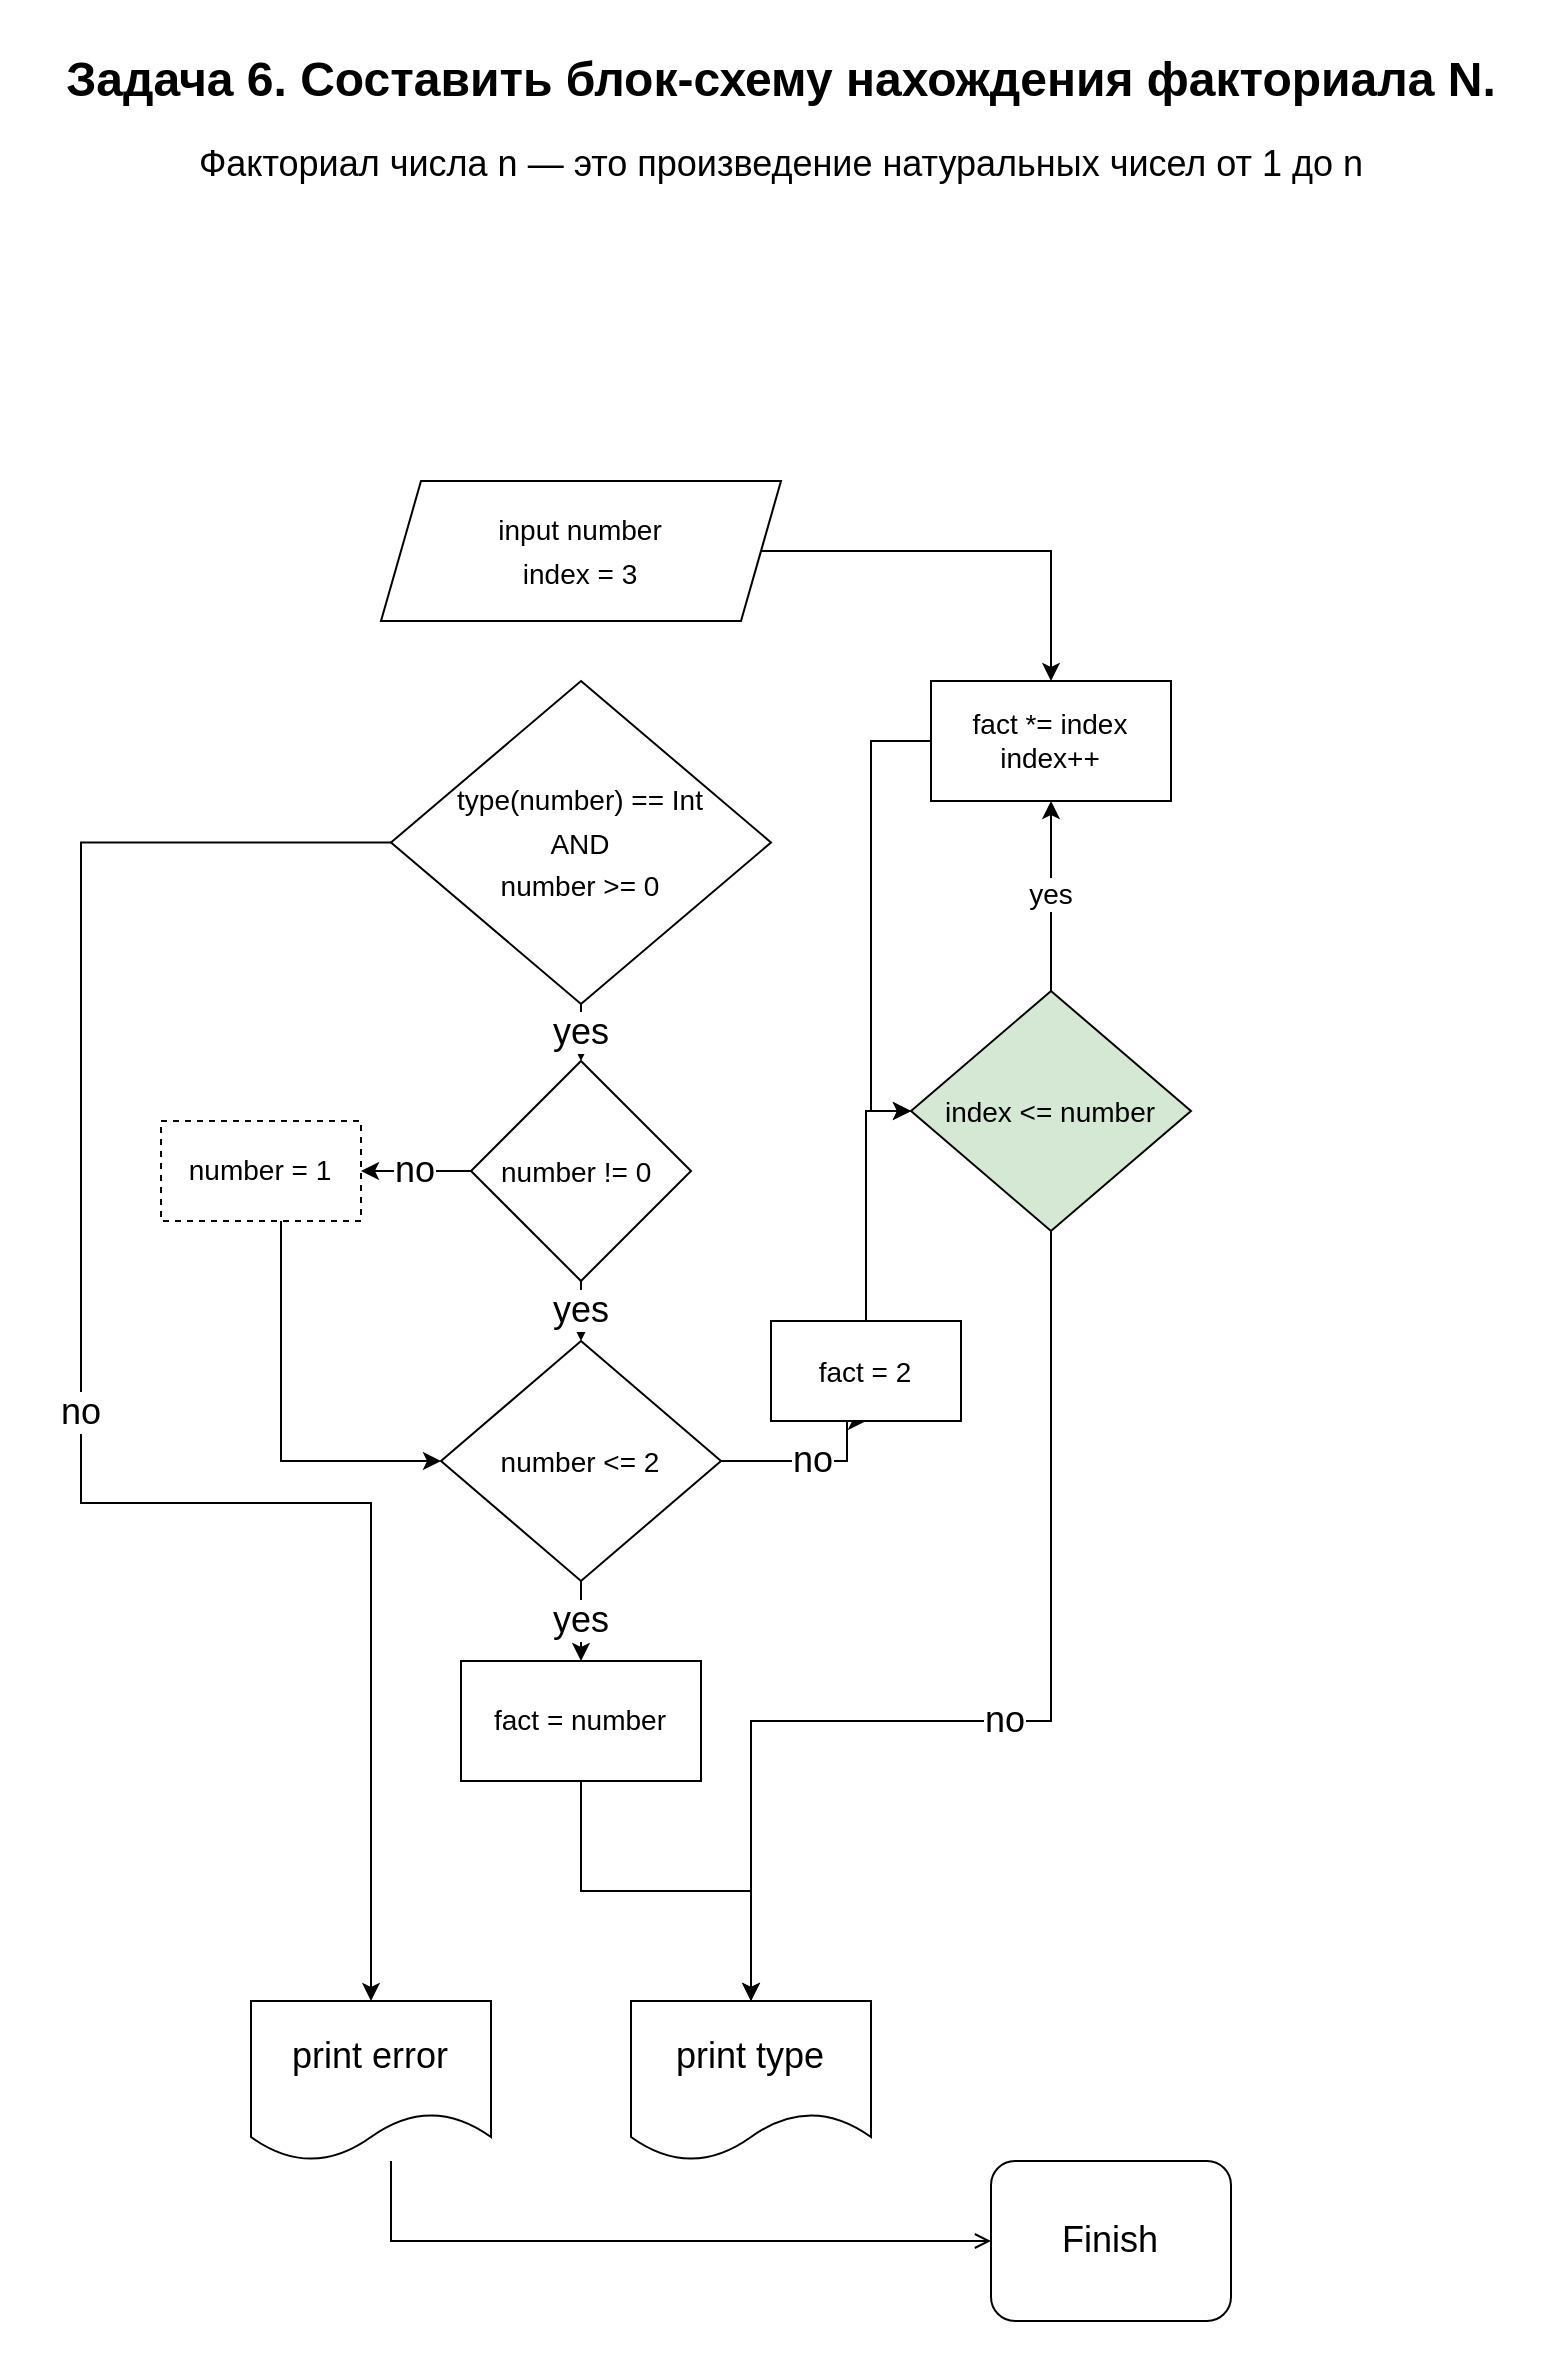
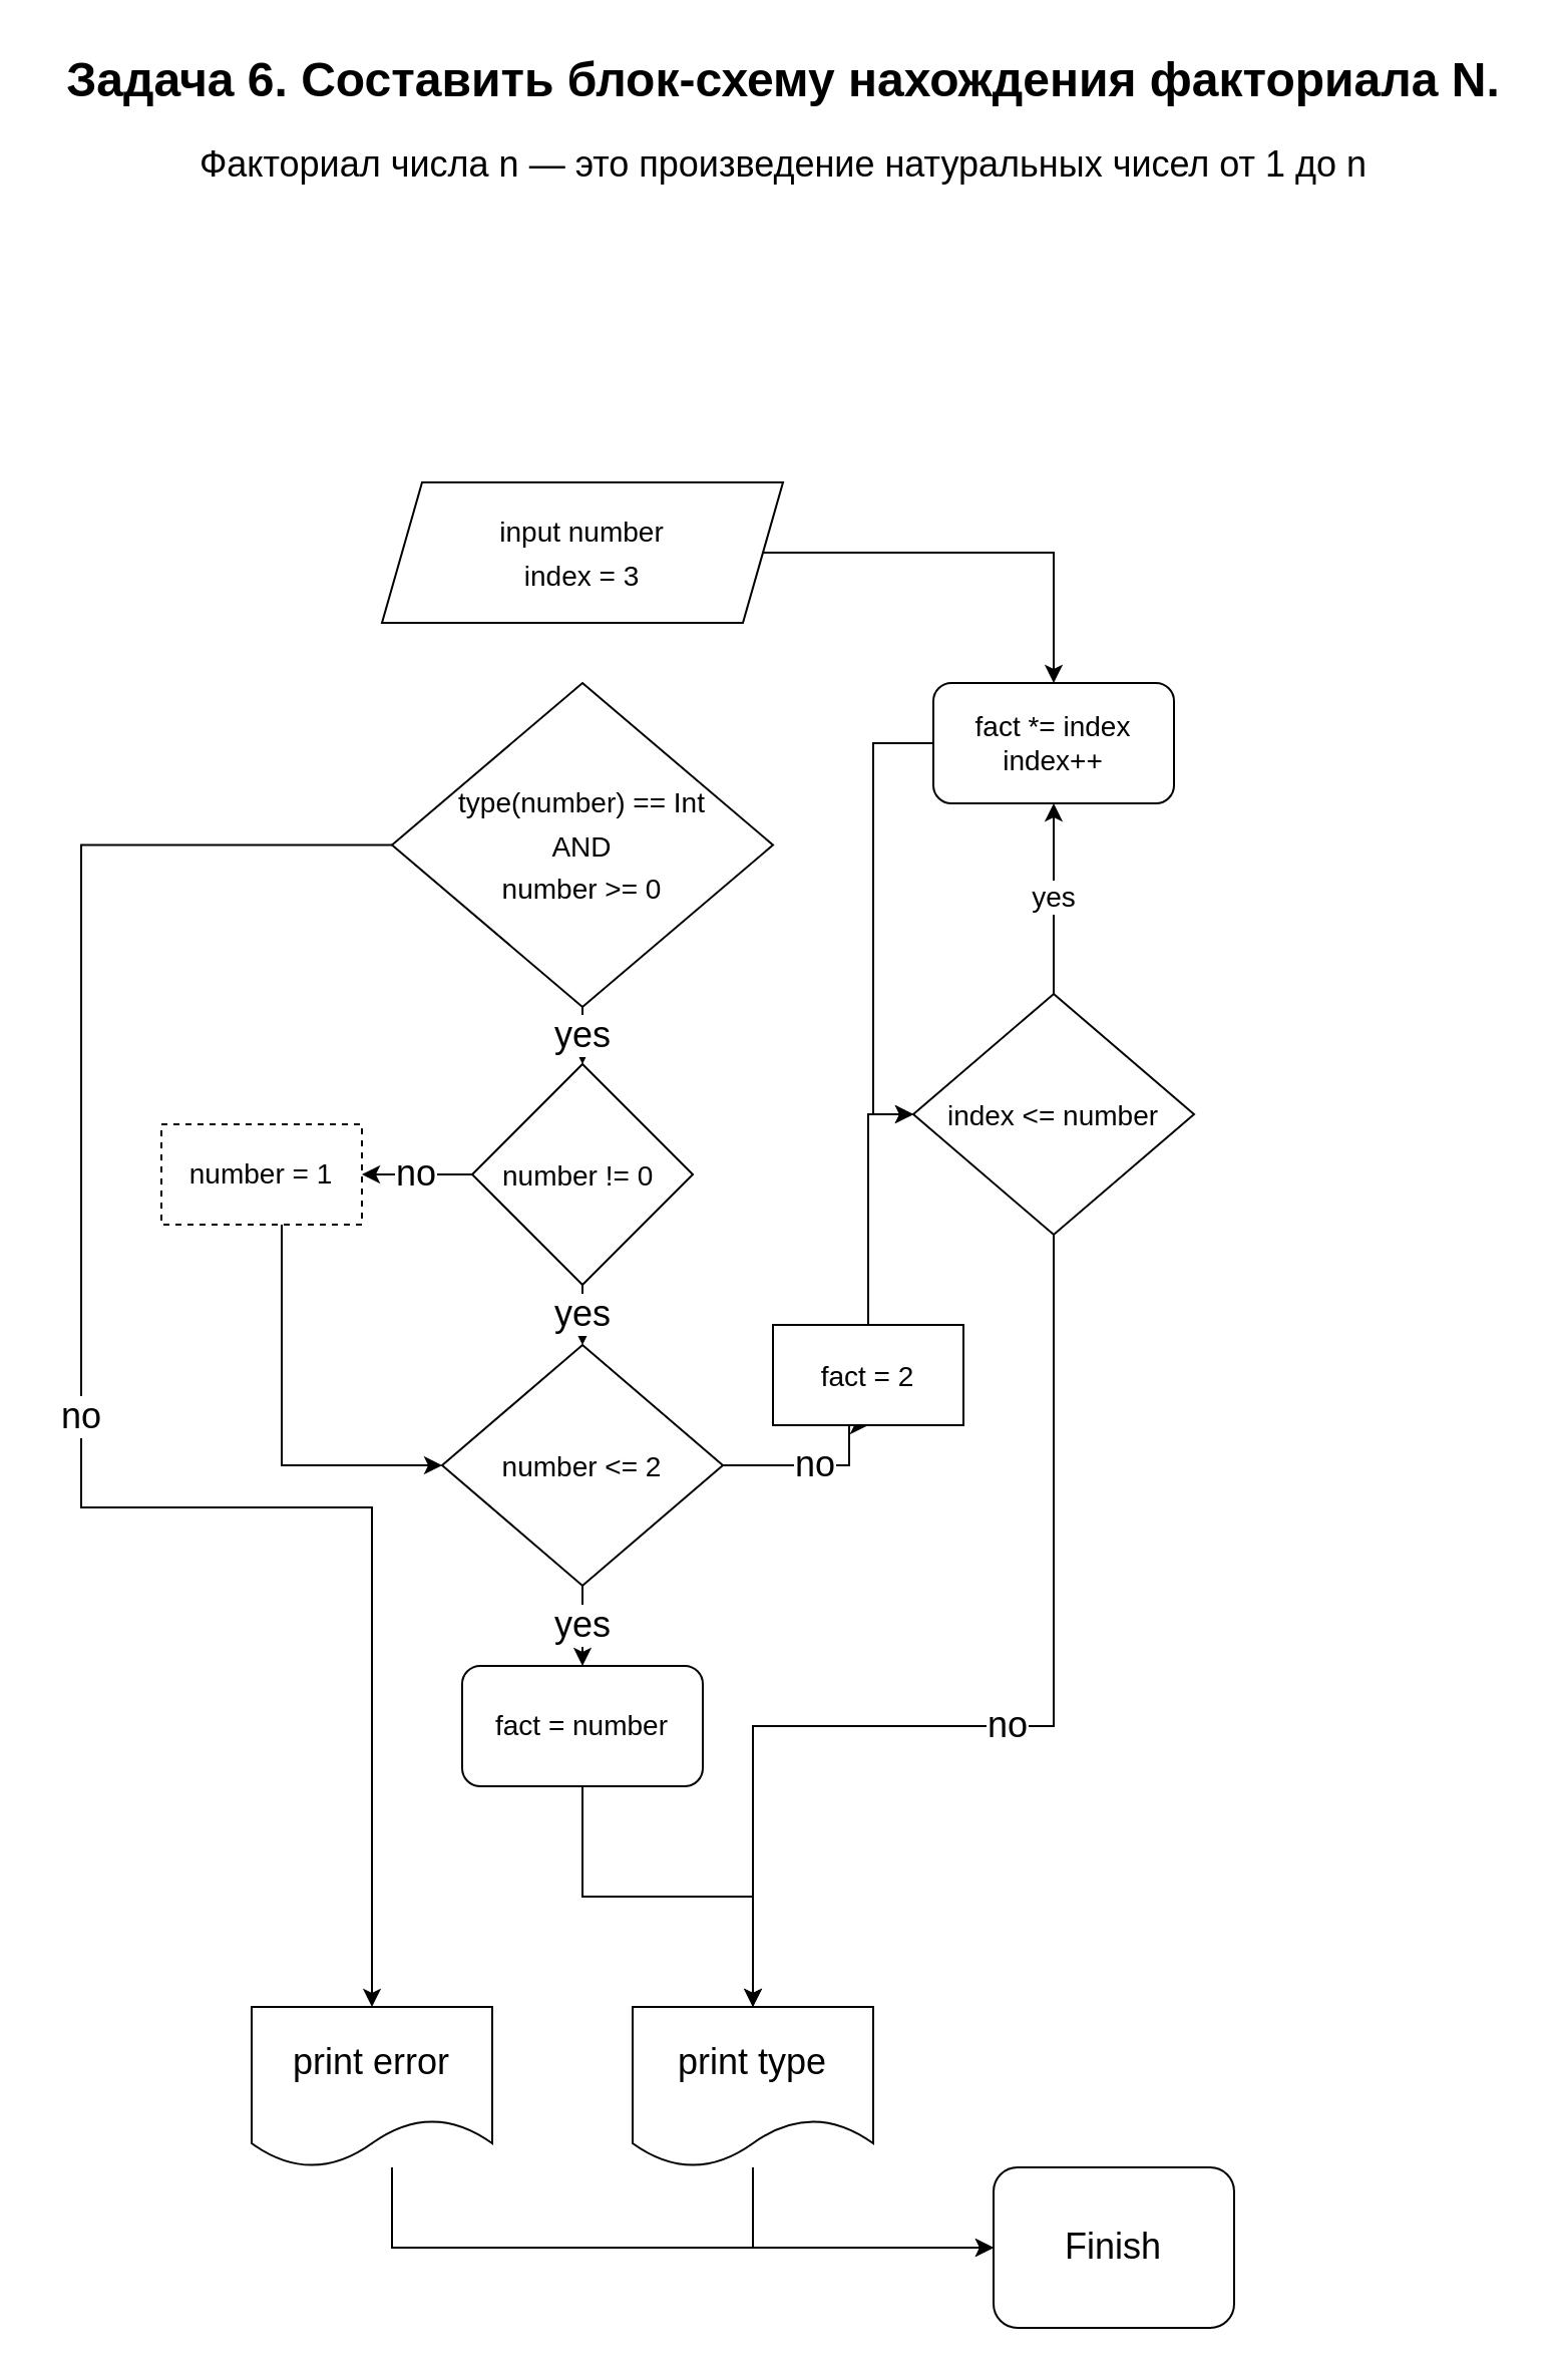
  <mxCell id="0" />
  <mxCell id="1" parent="0" />
  <mxCell id="2" value="&lt;span class=&quot;fontstyle0&quot;&gt;&lt;font style=&quot;font-size: 24px;&quot;&gt;&lt;b&gt;Задача 6. Составить блок-схему нахождения факториала N.&lt;/b&gt;&lt;/font&gt;&lt;/span&gt; " style="text;html=1;align=center;verticalAlign=middle;resizable=0;points=[];autosize=1;strokeColor=none;fillColor=none;fontSize=18;" vertex="1" parent="1"><mxGeometry x="20" y="20" width="740" height="40" as="geometry" /></mxCell>
  <mxCell id="3" value="&lt;font style=&quot;font-size: 18px;&quot;&gt;Факториал числа n — это произведение натуральных чисел от 1 до n&lt;/font&gt;" style="text;html=1;align=center;verticalAlign=middle;resizable=0;points=[];autosize=1;strokeColor=none;fillColor=none;fontSize=24;" vertex="1" parent="1"><mxGeometry x="85" y="60" width="610" height="40" as="geometry" /></mxCell>
  <mxCell id="4" style="edgeStyle=orthogonalEdgeStyle;rounded=0;orthogonalLoop=1;jettySize=auto;html=1;fontSize=18;" edge="1" parent="1" source="5" target="22"><mxGeometry relative="1" as="geometry" /></mxCell>
  <mxCell id="5" value="&lt;font style=&quot;font-size: 14px;&quot;&gt;input number&lt;br&gt;index = 3&lt;br&gt;&lt;/font&gt;" style="shape=parallelogram;perimeter=parallelogramPerimeter;whiteSpace=wrap;html=1;fixedSize=1;fontSize=18;" vertex="1" parent="1"><mxGeometry x="190" y="240" width="200" height="70" as="geometry" /></mxCell>
  <mxCell id="6" value="no" style="edgeStyle=orthogonalEdgeStyle;shape=connector;rounded=0;orthogonalLoop=1;jettySize=auto;html=1;entryX=0.5;entryY=0;entryDx=0;entryDy=0;labelBackgroundColor=default;strokeColor=default;fontFamily=Helvetica;fontSize=18;fontColor=#000000;endArrow=classic;" edge="1" parent="1" source="8" target="10"><mxGeometry relative="1" as="geometry"><Array as="points"><mxPoint x="40" y="421" /><mxPoint x="40" y="751" /><mxPoint x="185" y="751" /></Array></mxGeometry></mxCell>
  <mxCell id="7" value="yes" style="edgeStyle=orthogonalEdgeStyle;shape=connector;rounded=0;orthogonalLoop=1;jettySize=auto;html=1;labelBackgroundColor=default;strokeColor=default;fontFamily=Helvetica;fontSize=18;fontColor=#000000;endArrow=classic;" edge="1" parent="1" source="8" target="28"><mxGeometry relative="1" as="geometry" /></mxCell>
  <mxCell id="8" value="&lt;font style=&quot;font-size: 14px;&quot;&gt;type(number) == Int&lt;br&gt;AND &lt;br&gt;number &amp;gt;= 0&lt;br&gt;&lt;/font&gt;" style="rhombus;whiteSpace=wrap;html=1;fontSize=18;" vertex="1" parent="1"><mxGeometry x="195" y="340" width="190" height="161.5" as="geometry" /></mxCell>
- <mxCell id="9" style="edgeStyle=orthogonalEdgeStyle;rounded=0;orthogonalLoop=1;jettySize=auto;html=1;entryX=0;entryY=0.5;entryDx=0;entryDy=0;fontSize=18;endArrow=open;" edge="1" parent="1" source="10" target="15"><mxGeometry relative="1" as="geometry"><Array as="points"><mxPoint x="195" y="1120" /></Array></mxGeometry></mxCell>
+ <mxCell id="9" style="edgeStyle=orthogonalEdgeStyle;rounded=0;orthogonalLoop=1;jettySize=auto;html=1;entryX=0;entryY=0.5;entryDx=0;entryDy=0;fontSize=18;" edge="1" parent="1" source="10" target="15"><mxGeometry relative="1" as="geometry"><Array as="points"><mxPoint x="195" y="1120" /></Array></mxGeometry></mxCell>
  <mxCell id="10" value="print error" style="shape=document;whiteSpace=wrap;html=1;boundedLbl=1;fontSize=18;" vertex="1" parent="1"><mxGeometry x="125" y="1000" width="120" height="80" as="geometry" /></mxCell>
  <mxCell id="11" value="" style="edgeStyle=orthogonalEdgeStyle;rounded=0;orthogonalLoop=1;jettySize=auto;html=1;entryX=0.5;entryY=0;entryDx=0;entryDy=0;fontSize=18;exitX=0.5;exitY=1;exitDx=0;exitDy=0;" edge="1" parent="1" source="23" target="17"><mxGeometry relative="1" as="geometry" /></mxCell>
  <mxCell id="12" value="yes" style="edgeStyle=orthogonalEdgeStyle;shape=connector;rounded=0;orthogonalLoop=1;jettySize=auto;html=1;labelBackgroundColor=default;strokeColor=default;fontFamily=Helvetica;fontSize=18;fontColor=default;endArrow=classic;" edge="1" parent="1" source="14" target="23"><mxGeometry relative="1" as="geometry" /></mxCell>
  <mxCell id="13" value="no" style="edgeStyle=orthogonalEdgeStyle;shape=connector;rounded=0;orthogonalLoop=1;jettySize=auto;html=1;entryX=0.5;entryY=1;entryDx=0;entryDy=0;labelBackgroundColor=default;strokeColor=default;fontFamily=Helvetica;fontSize=18;fontColor=#000000;endArrow=classic;exitX=1;exitY=0.5;exitDx=0;exitDy=0;" edge="1" parent="1" source="14" target="25"><mxGeometry relative="1" as="geometry"><Array as="points"><mxPoint x="423" y="730" /><mxPoint x="423" y="710" /></Array></mxGeometry></mxCell>
  <mxCell id="14" value="&lt;font style=&quot;font-size: 14px;&quot;&gt;number &amp;lt;= 2&lt;br&gt;&lt;/font&gt;" style="rhombus;whiteSpace=wrap;html=1;fontSize=18;" vertex="1" parent="1"><mxGeometry x="220" y="670" width="140" height="120" as="geometry" /></mxCell>
  <mxCell id="15" value="Finish" style="whiteSpace=wrap;html=1;fontSize=18;rounded=1;" vertex="1" parent="1"><mxGeometry x="495" y="1080" width="120" height="80" as="geometry" /></mxCell>
+ <mxCell id="16" style="edgeStyle=orthogonalEdgeStyle;rounded=0;orthogonalLoop=1;jettySize=auto;html=1;entryX=0;entryY=0.5;entryDx=0;entryDy=0;fontSize=18;" edge="1" parent="1" source="17" target="15"><mxGeometry relative="1" as="geometry"><Array as="points"><mxPoint x="375" y="1120" /></Array></mxGeometry></mxCell>
  <mxCell id="17" value="print type" style="shape=document;whiteSpace=wrap;html=1;boundedLbl=1;fontSize=18;" vertex="1" parent="1"><mxGeometry x="315" y="1000" width="120" height="80" as="geometry" /></mxCell>
  <mxCell id="18" value="yes" style="edgeStyle=orthogonalEdgeStyle;rounded=0;orthogonalLoop=1;jettySize=auto;html=1;entryX=0.5;entryY=1;entryDx=0;entryDy=0;fontSize=14;" edge="1" parent="1" source="20" target="22"><mxGeometry relative="1" as="geometry" /></mxCell>
  <mxCell id="19" value="no" style="edgeStyle=orthogonalEdgeStyle;shape=connector;rounded=0;orthogonalLoop=1;jettySize=auto;html=1;entryX=0.5;entryY=0;entryDx=0;entryDy=0;labelBackgroundColor=default;strokeColor=default;fontFamily=Helvetica;fontSize=18;fontColor=default;endArrow=classic;exitX=0.5;exitY=1;exitDx=0;exitDy=0;" edge="1" parent="1" source="20" target="17"><mxGeometry relative="1" as="geometry"><Array as="points"><mxPoint x="525" y="860" /><mxPoint x="375" y="860" /></Array></mxGeometry></mxCell>
- <mxCell id="20" value="&lt;font style=&quot;font-size: 14px;&quot;&gt;index &amp;lt;= number&lt;/font&gt;" style="rhombus;whiteSpace=wrap;html=1;fontSize=18;fillColor=#d5e8d4;" vertex="1" parent="1"><mxGeometry x="455" y="495" width="140" height="120" as="geometry" /></mxCell>
+ <mxCell id="20" value="&lt;font style=&quot;font-size: 14px;&quot;&gt;index &amp;lt;= number&lt;/font&gt;" style="rhombus;whiteSpace=wrap;html=1;fontSize=18;" vertex="1" parent="1"><mxGeometry x="455" y="495" width="140" height="120" as="geometry" /></mxCell>
  <mxCell id="21" style="edgeStyle=orthogonalEdgeStyle;shape=connector;rounded=0;orthogonalLoop=1;jettySize=auto;html=1;entryX=0;entryY=0.5;entryDx=0;entryDy=0;labelBackgroundColor=default;strokeColor=default;fontFamily=Helvetica;fontSize=14;fontColor=default;endArrow=classic;" edge="1" parent="1" source="22" target="20"><mxGeometry relative="1" as="geometry"><Array as="points"><mxPoint x="435" y="370" /><mxPoint x="435" y="555" /></Array></mxGeometry></mxCell>
- <mxCell id="22" value="fact *= index&lt;br&gt;index++" style="whiteSpace=wrap;html=1;fontSize=14;" vertex="1" parent="1"><mxGeometry x="465" y="340" width="120" height="60" as="geometry" /></mxCell>
- <mxCell id="23" value="fact = number" style="whiteSpace=wrap;html=1;fontFamily=Helvetica;fontSize=14;fontColor=default;" vertex="1" parent="1"><mxGeometry x="230" y="830" width="120" height="60" as="geometry" /></mxCell>
+ <mxCell id="22" value="fact *= index&lt;br&gt;index++" style="whiteSpace=wrap;html=1;fontSize=14;rounded=1;" vertex="1" parent="1"><mxGeometry x="465" y="340" width="120" height="60" as="geometry" /></mxCell>
+ <mxCell id="23" value="fact = number" style="whiteSpace=wrap;html=1;fontFamily=Helvetica;fontSize=14;fontColor=default;rounded=1;" vertex="1" parent="1"><mxGeometry x="230" y="830" width="120" height="60" as="geometry" /></mxCell>
  <mxCell id="24" style="edgeStyle=orthogonalEdgeStyle;shape=connector;rounded=0;orthogonalLoop=1;jettySize=auto;html=1;entryX=0;entryY=0.5;entryDx=0;entryDy=0;labelBackgroundColor=default;strokeColor=default;fontFamily=Helvetica;fontSize=18;fontColor=#000000;endArrow=classic;" edge="1" parent="1" source="25" target="20"><mxGeometry relative="1" as="geometry" /></mxCell>
  <mxCell id="25" value="&lt;font style=&quot;font-size: 14px;&quot;&gt;fact = 2&lt;/font&gt;" style="whiteSpace=wrap;html=1;labelBackgroundColor=none;fontFamily=Helvetica;fontSize=18;fontColor=#000000;" vertex="1" parent="1"><mxGeometry x="385" y="660" width="95" height="50" as="geometry" /></mxCell>
  <mxCell id="26" value="yes" style="edgeStyle=orthogonalEdgeStyle;shape=connector;rounded=0;orthogonalLoop=1;jettySize=auto;html=1;labelBackgroundColor=default;strokeColor=default;fontFamily=Helvetica;fontSize=18;fontColor=#000000;endArrow=classic;" edge="1" parent="1" source="28" target="14"><mxGeometry relative="1" as="geometry" /></mxCell>
  <mxCell id="27" value="no" style="edgeStyle=orthogonalEdgeStyle;shape=connector;rounded=0;orthogonalLoop=1;jettySize=auto;html=1;labelBackgroundColor=default;strokeColor=default;fontFamily=Helvetica;fontSize=18;fontColor=#000000;endArrow=classic;" edge="1" parent="1" source="28" target="30"><mxGeometry relative="1" as="geometry" /></mxCell>
  <mxCell id="28" value="&lt;font style=&quot;font-size: 14px;&quot;&gt;number != 0&amp;nbsp;&lt;/font&gt;" style="rhombus;whiteSpace=wrap;html=1;labelBackgroundColor=none;fontFamily=Helvetica;fontSize=18;fontColor=#000000;" vertex="1" parent="1"><mxGeometry x="235" y="530" width="110" height="110" as="geometry" /></mxCell>
  <mxCell id="29" style="edgeStyle=orthogonalEdgeStyle;shape=connector;rounded=0;orthogonalLoop=1;jettySize=auto;html=1;entryX=0;entryY=0.5;entryDx=0;entryDy=0;labelBackgroundColor=default;strokeColor=default;fontFamily=Helvetica;fontSize=18;fontColor=#000000;endArrow=classic;" edge="1" parent="1" source="30" target="14"><mxGeometry relative="1" as="geometry"><Array as="points"><mxPoint x="140" y="730" /></Array></mxGeometry></mxCell>
  <mxCell id="30" value="number = 1" style="whiteSpace=wrap;html=1;labelBackgroundColor=none;fontFamily=Helvetica;fontSize=14;fontColor=#000000;dashed=1;" vertex="1" parent="1"><mxGeometry x="80" y="560" width="100" height="50" as="geometry" /></mxCell>
